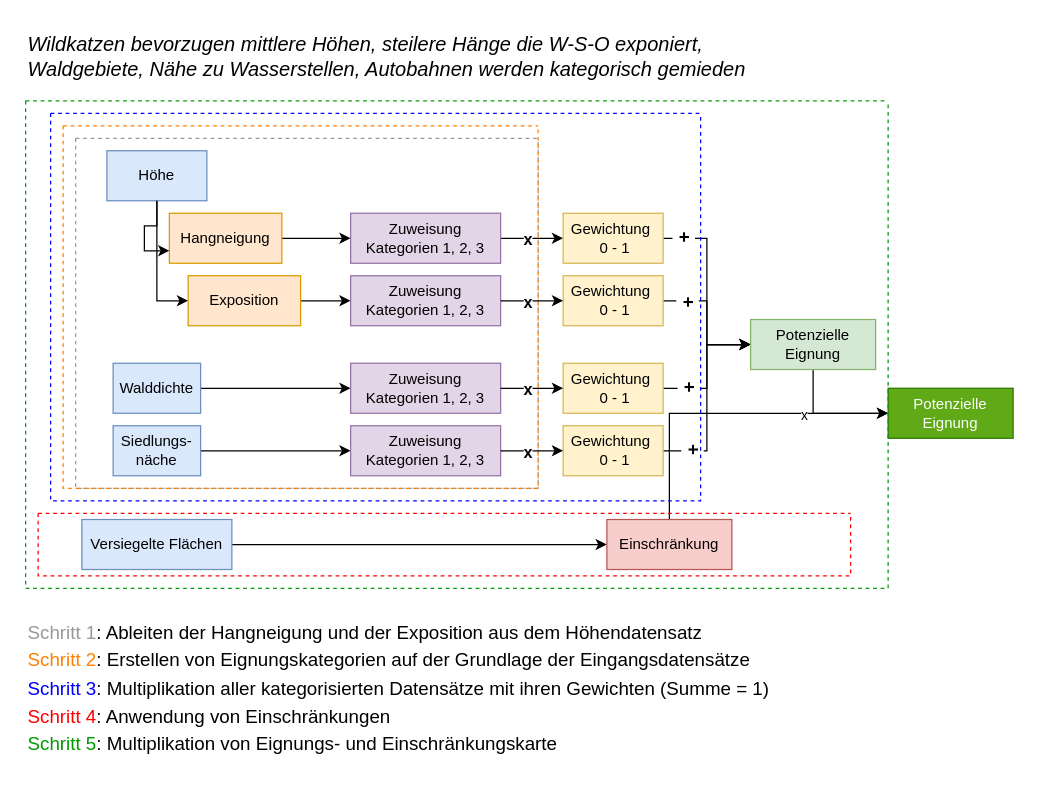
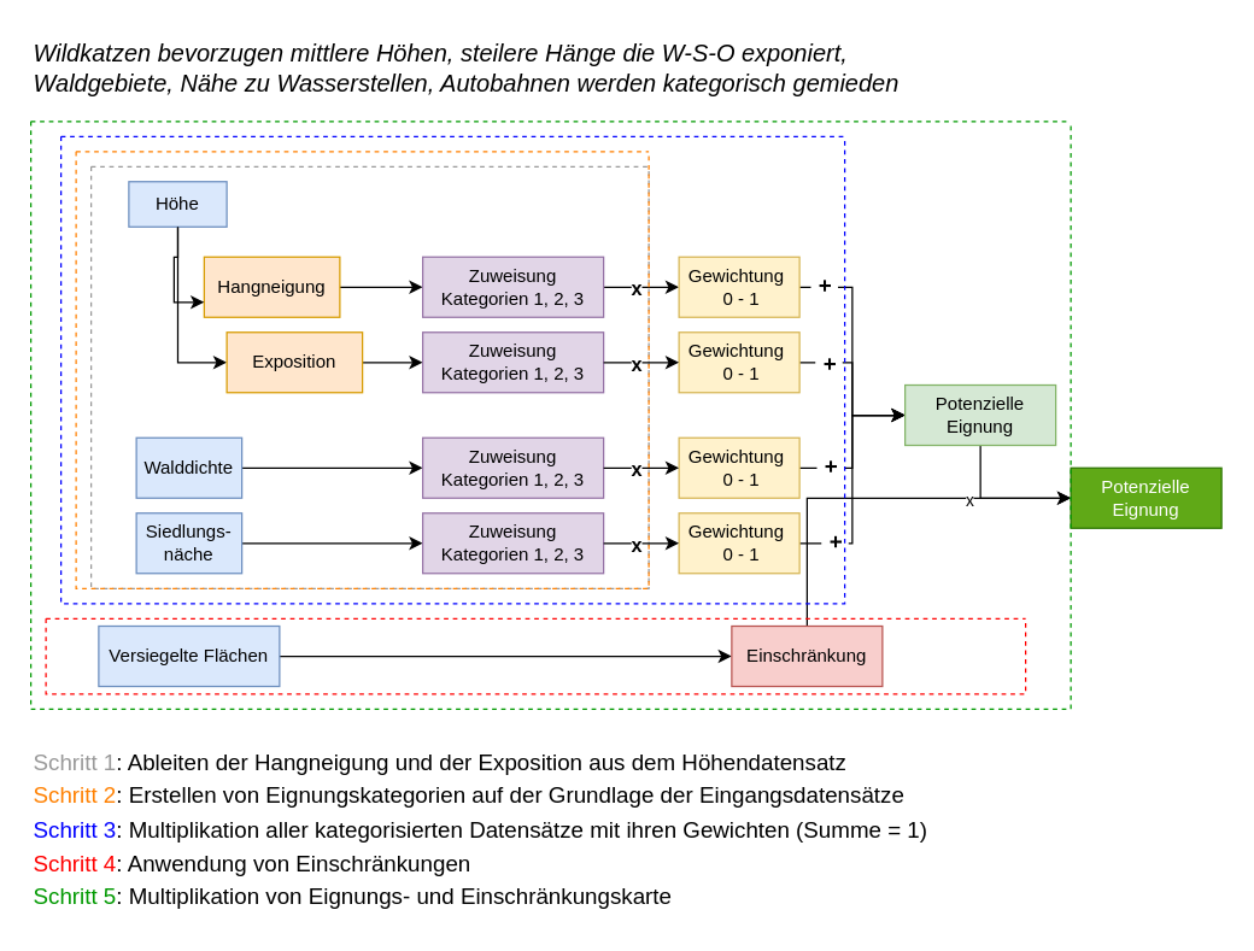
  <mxCell id="0" />
  <mxCell id="1" parent="0" />
  <mxCell id="2" style="edgeStyle=orthogonalEdgeStyle;rounded=0;orthogonalLoop=1;jettySize=auto;html=1;exitX=0.5;exitY=1;exitDx=0;exitDy=0;entryX=0;entryY=0.5;entryDx=0;entryDy=0;" edge="1" parent="1" source="44" target="6"><mxGeometry relative="1" as="geometry" /></mxCell>
  <mxCell id="3" style="edgeStyle=orthogonalEdgeStyle;rounded=0;orthogonalLoop=1;jettySize=auto;html=1;exitX=1;exitY=0.5;exitDx=0;exitDy=0;entryX=0;entryY=0.5;entryDx=0;entryDy=0;" edge="1" parent="1" source="4" target="11"><mxGeometry relative="1" as="geometry" /></mxCell>
  <mxCell id="4" value="Hangneigung" style="rounded=0;whiteSpace=wrap;html=1;fillColor=#ffe6cc;strokeColor=#d79b00;" vertex="1" parent="1"><mxGeometry x="135" y="170" width="90" height="40" as="geometry" /></mxCell>
  <mxCell id="5" style="edgeStyle=orthogonalEdgeStyle;rounded=0;orthogonalLoop=1;jettySize=auto;html=1;exitX=1;exitY=0.5;exitDx=0;exitDy=0;entryX=0;entryY=0.5;entryDx=0;entryDy=0;" edge="1" parent="1" source="6" target="12"><mxGeometry relative="1" as="geometry" /></mxCell>
  <mxCell id="6" value="Exposition" style="rounded=0;whiteSpace=wrap;html=1;fillColor=#ffe6cc;strokeColor=#d79b00;" vertex="1" parent="1"><mxGeometry x="150" y="220" width="90" height="40" as="geometry" /></mxCell>
  <mxCell id="7" style="edgeStyle=orthogonalEdgeStyle;rounded=0;orthogonalLoop=1;jettySize=auto;html=1;exitX=1;exitY=0.5;exitDx=0;exitDy=0;entryX=0;entryY=0.5;entryDx=0;entryDy=0;" edge="1" parent="1" source="45" target="13"><mxGeometry relative="1" as="geometry" /></mxCell>
  <mxCell id="8" style="edgeStyle=orthogonalEdgeStyle;rounded=0;orthogonalLoop=1;jettySize=auto;html=1;exitX=1;exitY=0.5;exitDx=0;exitDy=0;entryX=0;entryY=0.5;entryDx=0;entryDy=0;" edge="1" parent="1" source="46" target="14"><mxGeometry relative="1" as="geometry" /></mxCell>
  <mxCell id="9" style="edgeStyle=orthogonalEdgeStyle;rounded=0;orthogonalLoop=1;jettySize=auto;html=1;exitX=1;exitY=0.5;exitDx=0;exitDy=0;entryX=0;entryY=0.5;entryDx=0;entryDy=0;" edge="1" parent="1" source="11" target="17"><mxGeometry relative="1" as="geometry" /></mxCell>
  <mxCell id="10" value="x" style="edgeLabel;html=1;align=center;verticalAlign=middle;resizable=0;points=[];fontSize=13;fontStyle=1;spacingLeft=5;spacingRight=5;" vertex="1" connectable="0" parent="9"><mxGeometry x="-0.173" relative="1" as="geometry"><mxPoint as="offset" /></mxGeometry></mxCell>
  <mxCell id="11" value="Zuweisung Kategorien 1, 2, 3" style="rounded=0;whiteSpace=wrap;html=1;fillColor=#e1d5e7;strokeColor=#9673a6;" vertex="1" parent="1"><mxGeometry x="280" y="170" width="120" height="40" as="geometry" /></mxCell>
  <mxCell id="12" value="Zuweisung Kategorien 1, 2, 3" style="rounded=0;whiteSpace=wrap;html=1;fillColor=#e1d5e7;strokeColor=#9673a6;" vertex="1" parent="1"><mxGeometry x="280" y="220" width="120" height="40" as="geometry" /></mxCell>
  <mxCell id="13" value="Zuweisung Kategorien 1, 2, 3" style="rounded=0;whiteSpace=wrap;html=1;fillColor=#e1d5e7;strokeColor=#9673a6;" vertex="1" parent="1"><mxGeometry x="280" y="290" width="120" height="40" as="geometry" /></mxCell>
  <mxCell id="14" value="Zuweisung Kategorien 1, 2, 3" style="rounded=0;whiteSpace=wrap;html=1;fillColor=#e1d5e7;strokeColor=#9673a6;" vertex="1" parent="1"><mxGeometry x="280" y="340" width="120" height="40" as="geometry" /></mxCell>
  <mxCell id="15" style="edgeStyle=orthogonalEdgeStyle;rounded=0;orthogonalLoop=1;jettySize=auto;html=1;exitX=1;exitY=0.5;exitDx=0;exitDy=0;entryX=0;entryY=0.5;entryDx=0;entryDy=0;" edge="1" parent="1" source="17" target="48"><mxGeometry relative="1" as="geometry"><mxPoint x="580" y="170" as="targetPoint" /></mxGeometry></mxCell>
  <mxCell id="16" value="+" style="edgeLabel;html=1;align=center;verticalAlign=middle;resizable=0;points=[];fontSize=15;fontStyle=1;horizontal=0;" vertex="1" connectable="0" parent="15"><mxGeometry x="-0.802" y="-1" relative="1" as="geometry"><mxPoint as="offset" /></mxGeometry></mxCell>
  <mxCell id="17" value="Gewichtung&amp;nbsp;&lt;br&gt;&amp;nbsp;0 - 1" style="rounded=0;whiteSpace=wrap;html=1;fillColor=#fff2cc;strokeColor=#d6b656;" vertex="1" parent="1"><mxGeometry x="450" y="170" width="80" height="40" as="geometry" /></mxCell>
  <mxCell id="18" value="" style="edgeStyle=orthogonalEdgeStyle;rounded=0;orthogonalLoop=1;jettySize=auto;html=1;" edge="1" parent="1" source="20" target="48"><mxGeometry relative="1" as="geometry" /></mxCell>
  <mxCell id="19" value="+" style="edgeLabel;html=1;align=center;verticalAlign=middle;resizable=0;points=[];fontSize=15;fontStyle=1;horizontal=0;" vertex="1" connectable="0" parent="18"><mxGeometry x="-0.66" y="-3" relative="1" as="geometry"><mxPoint as="offset" /></mxGeometry></mxCell>
  <mxCell id="20" value="Gewichtung&amp;nbsp;&lt;br&gt;&amp;nbsp;0 - 1" style="rounded=0;whiteSpace=wrap;html=1;fillColor=#fff2cc;strokeColor=#d6b656;" vertex="1" parent="1"><mxGeometry x="450" y="220" width="80" height="40" as="geometry" /></mxCell>
  <mxCell id="21" style="edgeStyle=orthogonalEdgeStyle;rounded=0;orthogonalLoop=1;jettySize=auto;html=1;exitX=1;exitY=0.5;exitDx=0;exitDy=0;entryX=0;entryY=0.5;entryDx=0;entryDy=0;" edge="1" parent="1" source="23" target="48"><mxGeometry relative="1" as="geometry" /></mxCell>
  <mxCell id="22" value="+" style="edgeLabel;html=1;align=center;verticalAlign=middle;resizable=0;points=[];fontSize=15;fontStyle=1;horizontal=0;" vertex="1" connectable="0" parent="21"><mxGeometry x="-0.636" y="-1" relative="1" as="geometry"><mxPoint as="offset" /></mxGeometry></mxCell>
  <mxCell id="23" value="Gewichtung&amp;nbsp;&lt;br&gt;&amp;nbsp;0 - 1" style="rounded=0;whiteSpace=wrap;html=1;fillColor=#fff2cc;strokeColor=#d6b656;" vertex="1" parent="1"><mxGeometry x="450" y="290" width="80" height="40" as="geometry" /></mxCell>
  <mxCell id="24" style="edgeStyle=orthogonalEdgeStyle;rounded=0;orthogonalLoop=1;jettySize=auto;html=1;exitX=1;exitY=0.5;exitDx=0;exitDy=0;entryX=0;entryY=0.5;entryDx=0;entryDy=0;" edge="1" parent="1" source="26" target="48"><mxGeometry relative="1" as="geometry" /></mxCell>
  <mxCell id="25" value="&lt;font style=&quot;font-size: 15px;&quot;&gt;&lt;b style=&quot;font-size: 15px;&quot;&gt;+&lt;/b&gt;&lt;/font&gt;" style="edgeLabel;html=1;align=center;verticalAlign=middle;resizable=0;points=[];fontSize=15;horizontal=0;" vertex="1" connectable="0" parent="24"><mxGeometry x="-0.722" y="-1" relative="1" as="geometry"><mxPoint as="offset" /></mxGeometry></mxCell>
  <mxCell id="26" value="Gewichtung&amp;nbsp;&lt;br&gt;&amp;nbsp;0 - 1" style="rounded=0;whiteSpace=wrap;html=1;fillColor=#fff2cc;strokeColor=#d6b656;" vertex="1" parent="1"><mxGeometry x="450" y="340" width="80" height="40" as="geometry" /></mxCell>
  <mxCell id="27" style="edgeStyle=orthogonalEdgeStyle;rounded=0;orthogonalLoop=1;jettySize=auto;html=1;exitX=0.5;exitY=1;exitDx=0;exitDy=0;entryX=0;entryY=0.5;entryDx=0;entryDy=0;" edge="1" parent="1" source="48" target="32"><mxGeometry relative="1" as="geometry"><mxPoint x="620" y="280" as="sourcePoint" /></mxGeometry></mxCell>
  <mxCell id="28" style="edgeStyle=orthogonalEdgeStyle;rounded=0;orthogonalLoop=1;jettySize=auto;html=1;exitX=1;exitY=0.5;exitDx=0;exitDy=0;entryX=0;entryY=0.5;entryDx=0;entryDy=0;" edge="1" parent="1" source="47" target="31"><mxGeometry relative="1" as="geometry" /></mxCell>
  <mxCell id="29" style="edgeStyle=orthogonalEdgeStyle;rounded=0;orthogonalLoop=1;jettySize=auto;html=1;exitX=0.5;exitY=0;exitDx=0;exitDy=0;entryX=0;entryY=0.5;entryDx=0;entryDy=0;" edge="1" parent="1" source="31" target="32"><mxGeometry relative="1" as="geometry" /></mxCell>
  <mxCell id="30" value="x" style="edgeLabel;html=1;align=center;verticalAlign=middle;resizable=0;points=[];" vertex="1" connectable="0" parent="29"><mxGeometry x="0.478" y="-1" relative="1" as="geometry"><mxPoint as="offset" /></mxGeometry></mxCell>
  <mxCell id="31" value="Einschränkung" style="rounded=0;whiteSpace=wrap;html=1;fillColor=#f8cecc;strokeColor=#b85450;" vertex="1" parent="1"><mxGeometry x="485" y="415" width="100" height="40" as="geometry" /></mxCell>
  <mxCell id="32" value="Potenzielle Eignung" style="rounded=0;whiteSpace=wrap;html=1;fillColor=#60a917;fontColor=#ffffff;strokeColor=#2D7600;" vertex="1" parent="1"><mxGeometry x="710" y="310" width="100" height="40" as="geometry" /></mxCell>
  <mxCell id="33" value="" style="swimlane;startSize=0;dashed=1;strokeColor=#999999;fillColor=#e3c800;fontColor=#000000;" vertex="1" parent="1"><mxGeometry x="60" y="110" width="370" height="280" as="geometry" /></mxCell>
  <mxCell id="34" value="" style="swimlane;startSize=0;dashed=1;strokeColor=#FF8000;fillColor=#FF8000;fontColor=#ffffff;" vertex="1" parent="33"><mxGeometry x="-10" y="-10" width="380" height="290" as="geometry" /></mxCell>
  <mxCell id="35" value="&lt;font color=&quot;#999999&quot;&gt;Schritt 1&lt;/font&gt;: Ableiten der Hangneigung und der Exposition aus dem Höhendatensatz" style="text;html=1;align=left;verticalAlign=middle;resizable=0;points=[];autosize=1;strokeColor=none;fillColor=none;fontSize=15;" vertex="1" parent="1"><mxGeometry x="20" y="490" width="560" height="30" as="geometry" /></mxCell>
  <mxCell id="36" value="&lt;font color=&quot;#ff8000&quot;&gt;Schritt 2&lt;/font&gt;: Erstellen von Eignungskategorien auf der Grundlage der Eingangsdatensätze" style="text;html=1;align=left;verticalAlign=middle;resizable=0;points=[];autosize=1;strokeColor=none;fillColor=none;fontSize=15;" vertex="1" parent="1"><mxGeometry x="20" y="512" width="600" height="30" as="geometry" /></mxCell>
  <mxCell id="37" value="&lt;font color=&quot;#0000ff&quot;&gt;Schritt 3&lt;/font&gt;: Multiplikation aller kategorisierten Datensätze mit ihren Gewichten (Summe = 1)" style="text;html=1;align=left;verticalAlign=middle;resizable=0;points=[];autosize=1;strokeColor=none;fillColor=none;fontSize=15;" vertex="1" parent="1"><mxGeometry x="20" y="535" width="620" height="30" as="geometry" /></mxCell>
  <mxCell id="38" value="&lt;font color=&quot;#ff0000&quot;&gt;Schritt 4&lt;/font&gt;: Anwendung von Einschränkungen" style="text;html=1;align=left;verticalAlign=middle;resizable=0;points=[];autosize=1;strokeColor=none;fillColor=none;fontSize=15;" vertex="1" parent="1"><mxGeometry x="20" y="557" width="310" height="30" as="geometry" /></mxCell>
  <mxCell id="39" value="&lt;font color=&quot;#009900&quot;&gt;Schritt 5&lt;/font&gt;:&amp;nbsp;&lt;span style=&quot;background-color: initial; font-size: 15px;&quot;&gt;Multiplikation von Eignungs- und Einschränkungskarte&lt;/span&gt;" style="text;html=1;align=left;verticalAlign=middle;resizable=0;points=[];autosize=1;strokeColor=none;fillColor=none;fontSize=15;" vertex="1" parent="1"><mxGeometry x="20" y="579" width="450" height="30" as="geometry" /></mxCell>
  <mxCell id="40" value="&lt;font style=&quot;font-size: 16px;&quot;&gt;&lt;i&gt;Wildkatzen bevorzugen mittlere Höhen, steilere Hänge die W-S-O exponiert, &lt;br&gt;Waldgebiete, Nähe zu Wasserstellen, Autobahnen werden kategorisch gemieden&lt;/i&gt;&lt;/font&gt;" style="text;html=1;align=left;verticalAlign=middle;resizable=0;points=[];autosize=1;strokeColor=none;fillColor=none;fontSize=15;" vertex="1" parent="1"><mxGeometry x="20" y="20" width="600" height="50" as="geometry" /></mxCell>
  <mxCell id="41" value="" style="swimlane;startSize=0;dashed=1;strokeColor=#0000FF;fillColor=#FF0000;fontColor=#ffffff;" vertex="1" parent="1"><mxGeometry x="40" y="90" width="520" height="310" as="geometry" /></mxCell>
  <mxCell id="42" value="" style="swimlane;startSize=0;dashed=1;strokeColor=#FF0000;fillColor=#FF0000;fontColor=#ffffff;" vertex="1" parent="1"><mxGeometry x="30" y="410" width="650" height="50" as="geometry" /></mxCell>
  <mxCell id="43" value="" style="swimlane;startSize=0;dashed=1;strokeColor=#009900;fillColor=#FF0000;fontColor=#ffffff;" vertex="1" parent="1"><mxGeometry x="20" y="80" width="690" height="390" as="geometry" /></mxCell>
- <mxCell id="44" value="Höhe" style="rounded=0;whiteSpace=wrap;html=1;fillColor=#dae8fc;strokeColor=#6c8ebf;" vertex="1" parent="43"><mxGeometry x="65" y="40" width="80" height="40" as="geometry" /></mxCell>
+ <mxCell id="44" value="Höhe" style="rounded=0;whiteSpace=wrap;html=1;fillColor=#dae8fc;strokeColor=#6c8ebf;" vertex="1" parent="43"><mxGeometry x="65" y="40" width="65" height="30" as="geometry" /></mxCell>
  <mxCell id="45" value="Walddichte" style="rounded=0;whiteSpace=wrap;html=1;fillColor=#dae8fc;strokeColor=#6c8ebf;" vertex="1" parent="43"><mxGeometry x="70" y="210" width="70" height="40" as="geometry" /></mxCell>
  <mxCell id="46" value="Siedlungs-&lt;div&gt;näche&lt;/div&gt;" style="rounded=0;whiteSpace=wrap;html=1;fillColor=#dae8fc;strokeColor=#6c8ebf;" vertex="1" parent="43"><mxGeometry x="70" y="260" width="70" height="40" as="geometry" /></mxCell>
  <mxCell id="47" value="Versiegelte Flächen" style="rounded=0;whiteSpace=wrap;html=1;fillColor=#dae8fc;strokeColor=#6c8ebf;" vertex="1" parent="43"><mxGeometry x="45" y="335" width="120" height="40" as="geometry" /></mxCell>
  <mxCell id="48" value="Potenzielle Eignung" style="rounded=0;whiteSpace=wrap;html=1;fillColor=#d5e8d4;strokeColor=#82b366;" vertex="1" parent="43"><mxGeometry x="580" y="175" width="100" height="40" as="geometry" /></mxCell>
  <mxCell id="49" style="edgeStyle=orthogonalEdgeStyle;rounded=0;orthogonalLoop=1;jettySize=auto;html=1;exitX=0.5;exitY=1;exitDx=0;exitDy=0;entryX=0;entryY=0.75;entryDx=0;entryDy=0;" edge="1" parent="1" source="44" target="4"><mxGeometry relative="1" as="geometry" /></mxCell>
  <mxCell id="50" style="edgeStyle=orthogonalEdgeStyle;rounded=0;orthogonalLoop=1;jettySize=auto;html=1;exitX=1;exitY=0.5;exitDx=0;exitDy=0;" edge="1" parent="1" source="12"><mxGeometry relative="1" as="geometry"><mxPoint x="410" y="200" as="sourcePoint" /><mxPoint x="450" y="240" as="targetPoint" /></mxGeometry></mxCell>
  <mxCell id="51" value="x" style="edgeLabel;html=1;align=center;verticalAlign=middle;resizable=0;points=[];fontSize=13;fontStyle=1;spacingLeft=5;spacingRight=5;" vertex="1" connectable="0" parent="50"><mxGeometry x="-0.173" relative="1" as="geometry"><mxPoint as="offset" /></mxGeometry></mxCell>
  <mxCell id="52" style="edgeStyle=orthogonalEdgeStyle;rounded=0;orthogonalLoop=1;jettySize=auto;html=1;exitX=1;exitY=0.5;exitDx=0;exitDy=0;entryX=0;entryY=0.5;entryDx=0;entryDy=0;" edge="1" parent="1" source="13" target="23"><mxGeometry relative="1" as="geometry"><mxPoint x="400" y="320" as="sourcePoint" /><mxPoint x="450" y="320" as="targetPoint" /></mxGeometry></mxCell>
  <mxCell id="53" value="x" style="edgeLabel;html=1;align=center;verticalAlign=middle;resizable=0;points=[];fontSize=13;fontStyle=1;spacingLeft=5;spacingRight=5;" vertex="1" connectable="0" parent="52"><mxGeometry x="-0.173" relative="1" as="geometry"><mxPoint as="offset" /></mxGeometry></mxCell>
  <mxCell id="54" style="edgeStyle=orthogonalEdgeStyle;rounded=0;orthogonalLoop=1;jettySize=auto;html=1;exitX=1;exitY=0.5;exitDx=0;exitDy=0;entryX=0;entryY=0.5;entryDx=0;entryDy=0;" edge="1" parent="1" source="14" target="26"><mxGeometry relative="1" as="geometry"><mxPoint x="410" y="320" as="sourcePoint" /><mxPoint x="460" y="320" as="targetPoint" /></mxGeometry></mxCell>
  <mxCell id="55" value="x" style="edgeLabel;html=1;align=center;verticalAlign=middle;resizable=0;points=[];fontSize=13;fontStyle=1;spacingLeft=5;spacingRight=5;" vertex="1" connectable="0" parent="54"><mxGeometry x="-0.173" relative="1" as="geometry"><mxPoint as="offset" /></mxGeometry></mxCell>
